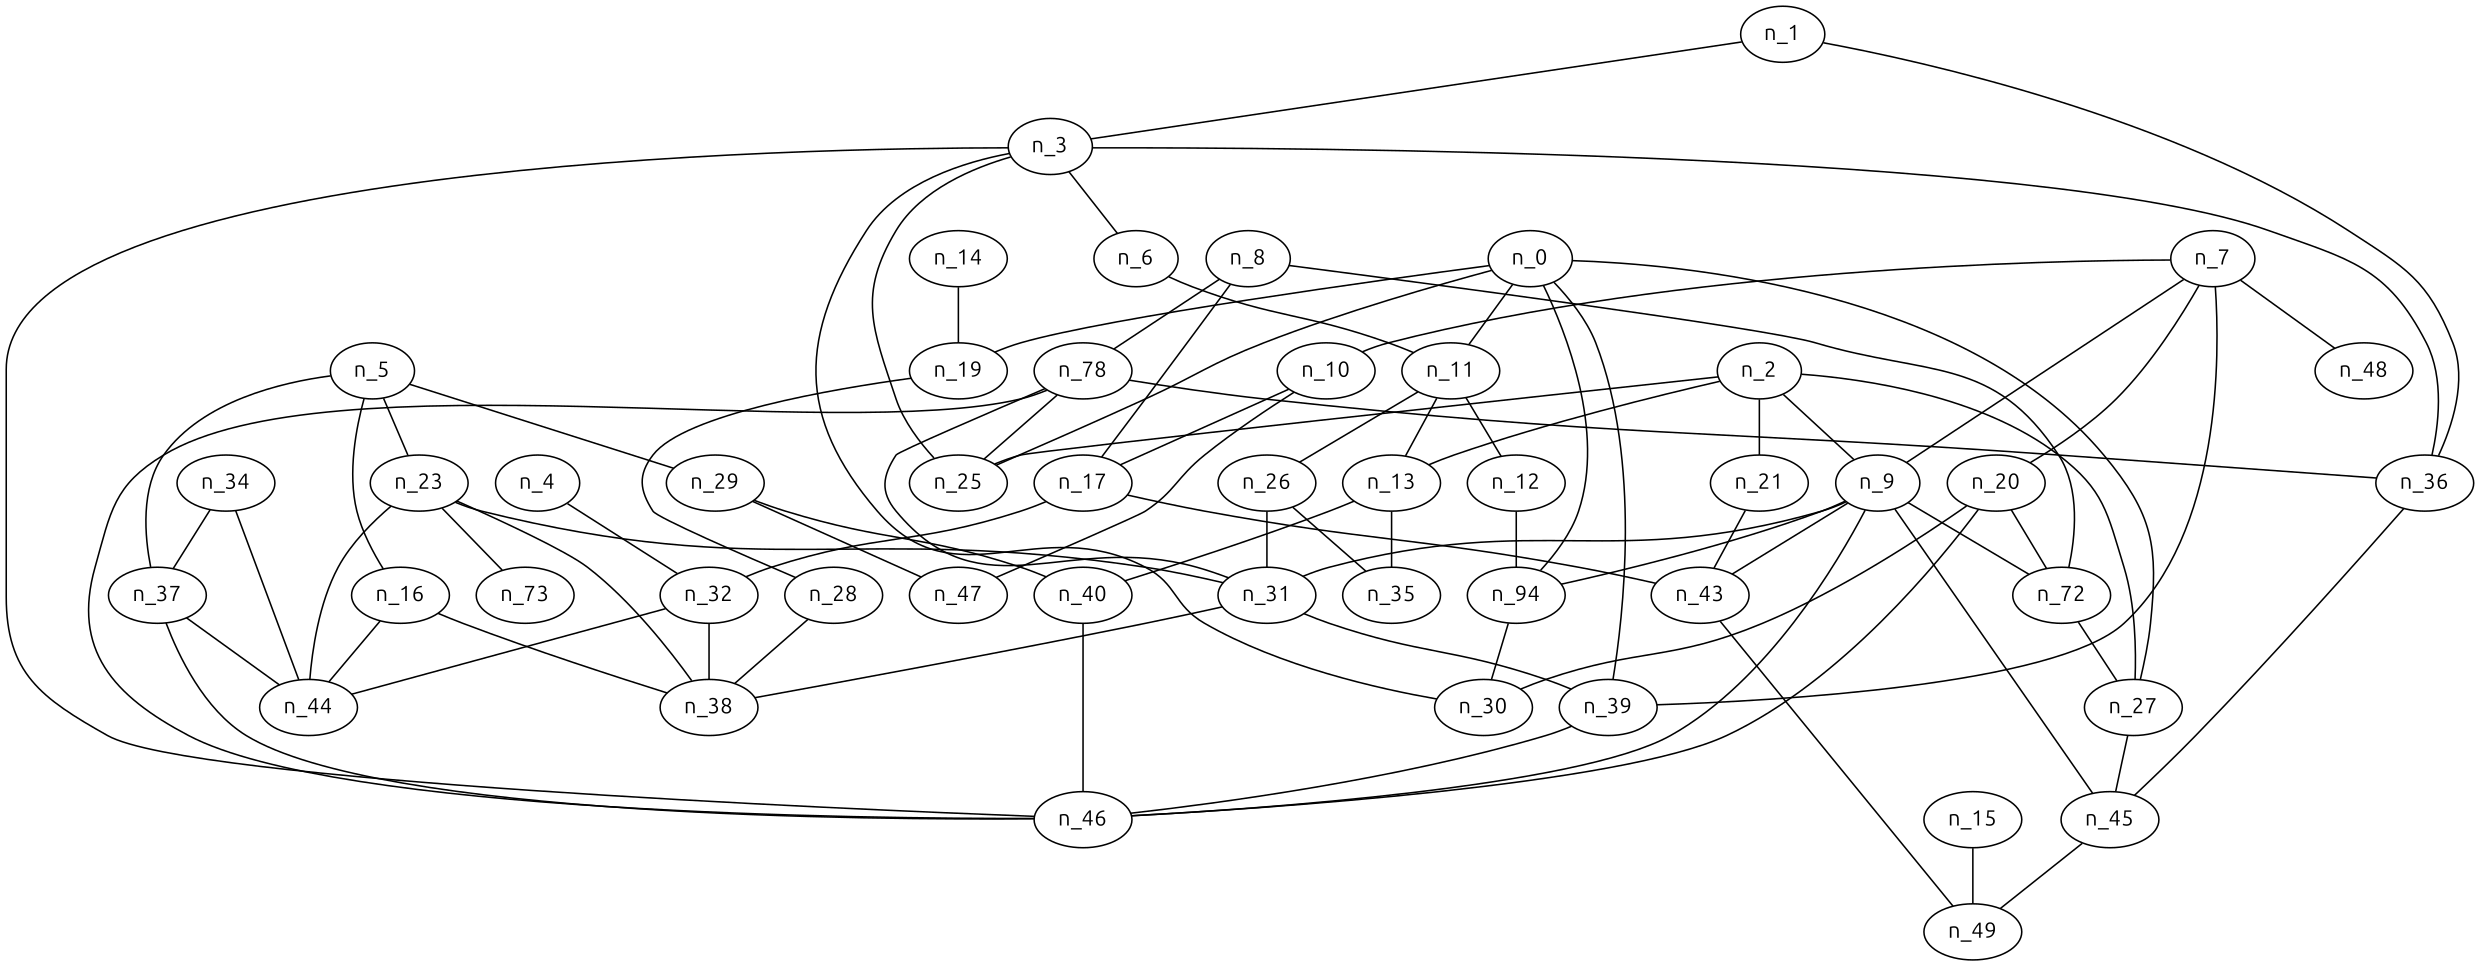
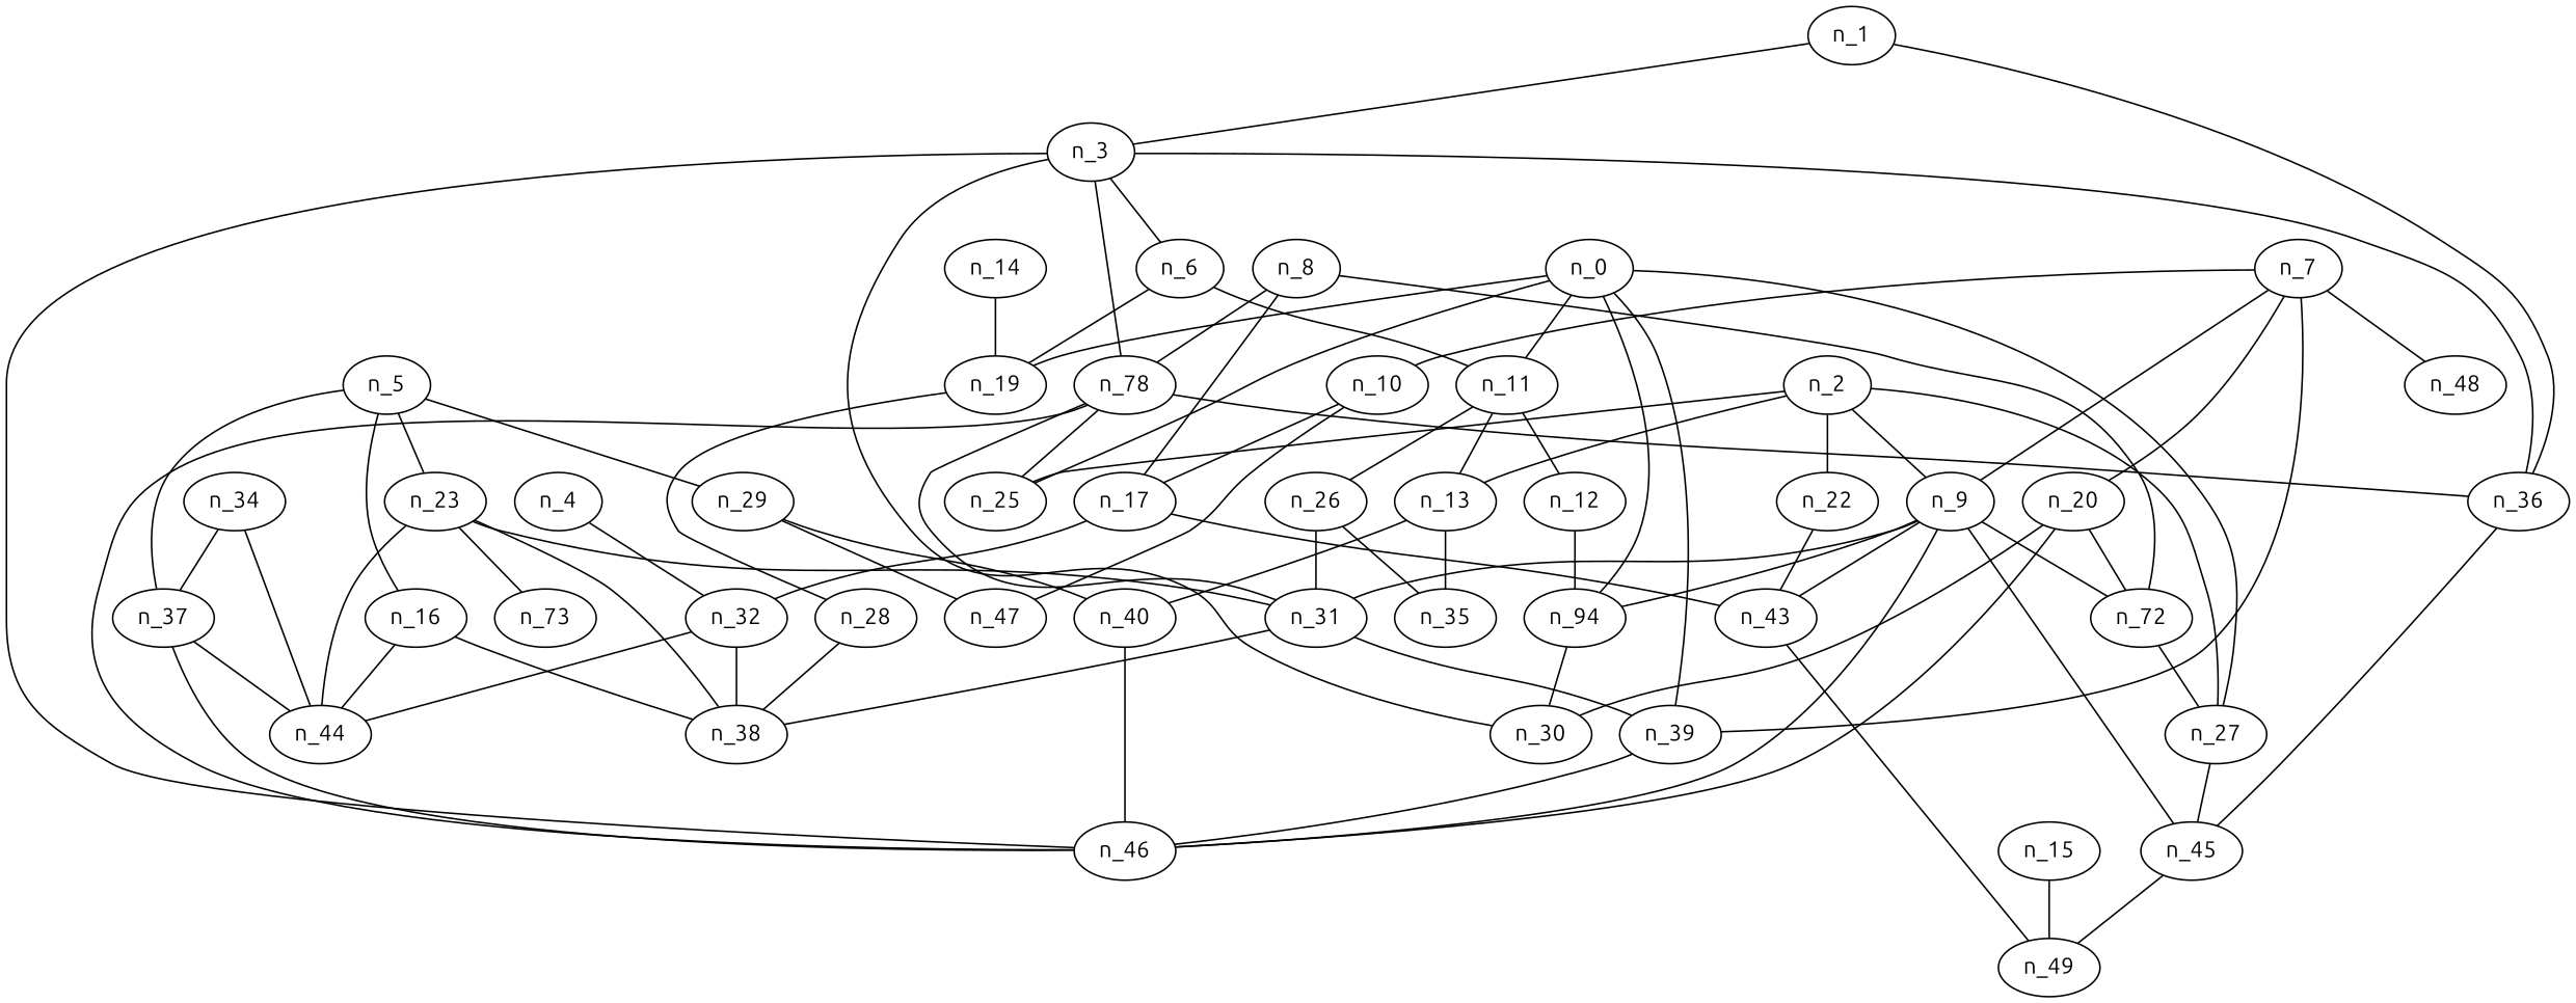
  graph {
    fontname=Ubuntu
    node [fontname=Ubuntu]
    edge [fontname=Ubuntu]
    n_0
    n_11
    n_19
    n4 [label=n_94]
    n_25
    n_27
    n_39
    n_13
    n_12
    n_26
    n_28
    n_30
    n_45
    n_46
    n_1
    n_3
    n_36
    n_6
    n19 [label=n_78]
    n_2
    n_9
-   n_21
+   n_21 [label=n_22]
    n23 [label=n_72]
    n_31
    n_43
    n_35
    n_40
    n_4
    n_32
    n_38
    n_44
    n_5
    n_16
    n_23
    n_29
    n_37
    n37 [label=n_73]
    n_47
    n_7
    n_10
    n_20
    n_48
    n_17
    n_8
    n_49
    n_14
    n_15
    n_34
    n_0 -- n_11
    n_0 -- n_19
    n_0 -- n4
    n_0 -- n_25
    n_0 -- n_27
    n_0 -- n_39
    n_11 -- n_13
    n_11 -- n_12
    n_11 -- n_26
    n_19 -- n_28
    n4 -- n_30
    n_27 -- n_45
    n_39 -- n_46
    n_13 -- n_35
    n_13 -- n_40
    n_12 -- n4
    n_26 -- n_31
    n_26 -- n_35
    n_28 -- n_38
    n_45 -- n_49
    n_1 -- n_3
    n_1 -- n_36
    n_3 -- n_30
    n_3 -- n_46
    n_3 -- n_36
    n_3 -- n_6
-   n_3 -- n_25
+   n_3 -- n19
    n_36 -- n_45
    n_6 -- n_11
+   n_6 -- n_19
    n19 -- n_25
    n19 -- n_46
    n19 -- n_36
    n19 -- n_31
    n_2 -- n_25
    n_2 -- n_27
    n_2 -- n_13
    n_2 -- n_9
    n_2 -- n_21
    n_9 -- n4
    n_9 -- n_45
    n_9 -- n_46
    n_9 -- n23
    n_9 -- n_31
    n_9 -- n_43
    n_21 -- n_43
    n23 -- n_27
    n_31 -- n_39
    n_31 -- n_38
    n_43 -- n_49
    n_40 -- n_46
    n_4 -- n_32
    n_32 -- n_38
    n_32 -- n_44
    n_5 -- n_16
    n_5 -- n_23
    n_5 -- n_29
    n_5 -- n_37
    n_16 -- n_38
    n_16 -- n_44
    n_23 -- n_31
    n_23 -- n_38
    n_23 -- n_44
    n_23 -- n37
    n_29 -- n_40
    n_29 -- n_47
    n_37 -- n_46
    n_37 -- n_44
    n_7 -- n_39
    n_7 -- n_9
    n_7 -- n_10
    n_7 -- n_20
    n_7 -- n_48
    n_10 -- n_47
    n_10 -- n_17
    n_20 -- n_30
    n_20 -- n_46
    n_20 -- n23
    n_17 -- n_43
    n_17 -- n_32
    n_8 -- n19
    n_8 -- n23
    n_8 -- n_17
    n_14 -- n_19
    n_15 -- n_49
    n_34 -- n_44
    n_34 -- n_37
  }
